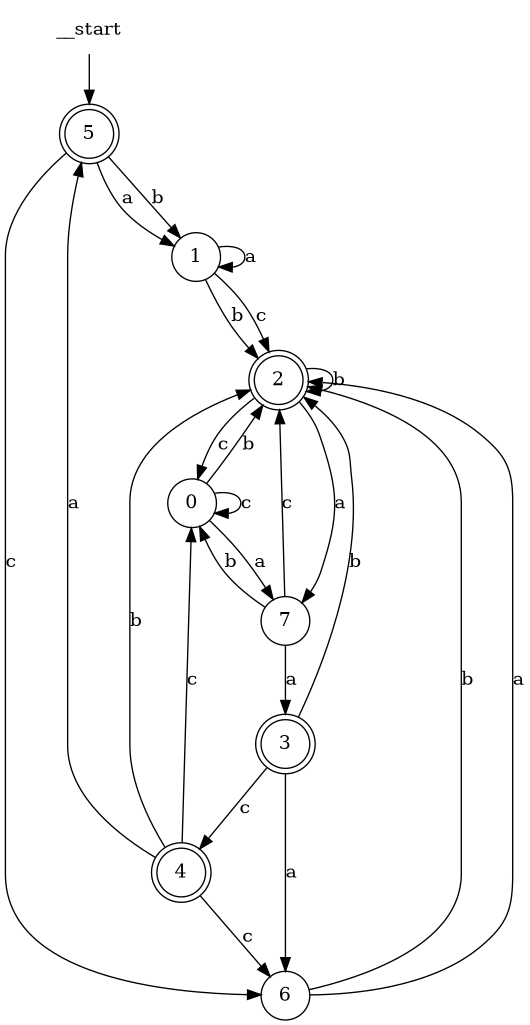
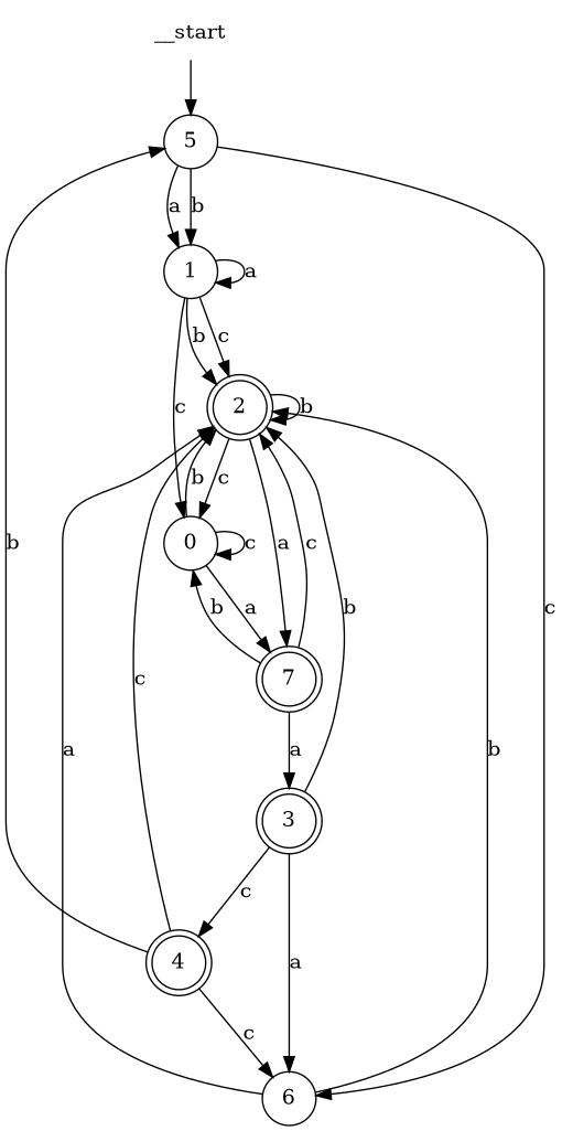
  digraph {
    node [shape=doublecircle]
    __start [shape=none]
-   n2 [label=5]
+   n2 [label=5 shape=circle]
    n3 [label=1 shape=circle]
    n4 [label=6 shape=circle]
    n5 [label=2]
    n6 [label=0 shape=circle]
-   n7 [label=7 shape=circle]
+   n7 [label=7]
    n8 [label=3]
    n9 [label=4]
    __start -> n2
    n2 -> n3 [label=a]
    n2 -> n3 [label=b]
    n2 -> n4 [label=c]
    n3 -> n3 [label=a]
    n3 -> n5 [label=b]
    n3 -> n5 [label=c]
    n4 -> n5 [label=a]
    n4 -> n5 [label=b]
    n5 -> n5 [label=b]
    n5 -> n6 [label=c]
    n5 -> n7 [label=a]
    n6 -> n5 [label=b]
    n6 -> n6 [label=c]
    n6 -> n7 [label=a]
    n7 -> n5 [label=c]
    n7 -> n6 [label=b]
    n7 -> n8 [label=a]
    n8 -> n4 [label=a]
    n8 -> n5 [label=b]
    n8 -> n9 [label=c]
-   n9 -> n2 [label=a]
+   n9 -> n2 [label=b]
    n9 -> n4 [label=c]
-   n9 -> n5 [label=b]
-   n9 -> n6 [label=c]
+   n9 -> n5 [label=c]
+   n3 -> n6 [label=c]
  }
